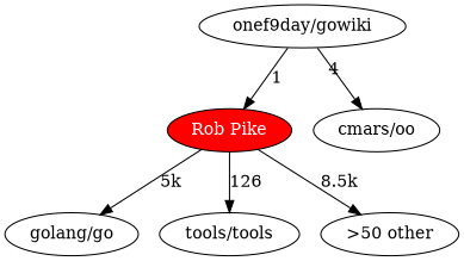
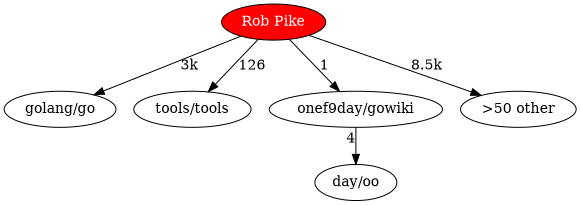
  digraph {
    splines=true
    n1 [fillcolor=red fontcolor=white label="Rob Pike" style=filled]
    n2 [label="golang/go"]
    n3 [label="tools/tools"]
    n4 [label="onef9day/gowiki"]
    n5 [label=">50 other"]
-   n6 [label="cmars/oo"]
-   n1 -> n2 [label="5k"]
+   n6 [label="day/oo"]
+   n1 -> n2 [label="3k"]
    n1 -> n3 [label="126    "]
-   n4 -> n1 [label=1]
+   n1 -> n4 [label=1]
    n1 -> n5 [label="8.5k"]
    n4 -> n6 [xlabel="   4"]
  }
